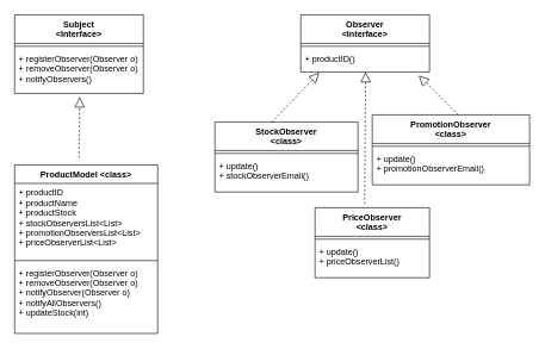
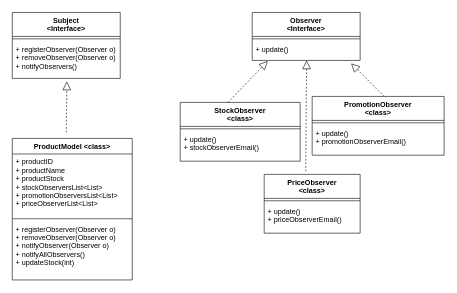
  <mxCell id="0" />
  <mxCell id="1" parent="0" />
  <mxCell id="2" value="Subject&#10;&lt;Interface&gt;" style="swimlane;fontStyle=1;align=center;verticalAlign=top;childLayout=stackLayout;horizontal=1;startSize=40;horizontalStack=0;resizeParent=1;resizeParentMax=0;resizeLast=0;collapsible=1;marginBottom=0;glass=0;" vertex="1" parent="1"><mxGeometry x="20" y="20" width="180" height="110" as="geometry" /></mxCell>
  <mxCell id="3" value="" style="line;strokeWidth=1;fillColor=none;align=left;verticalAlign=middle;spacingTop=-1;spacingLeft=3;spacingRight=3;rotatable=0;labelPosition=right;points=[];portConstraint=eastwest;" vertex="1" parent="2"><mxGeometry y="40" width="180" height="8" as="geometry" /></mxCell>
  <mxCell id="4" value="+ registerObserver(Observer o)&#10;+ removeObserver(Observer o)&#10;+ notifyObservers()" style="text;strokeColor=none;fillColor=none;align=left;verticalAlign=top;spacingLeft=4;spacingRight=4;overflow=hidden;rotatable=0;points=[[0,0.5],[1,0.5]];portConstraint=eastwest;" vertex="1" parent="2"><mxGeometry y="48" width="180" height="62" as="geometry" /></mxCell>
  <mxCell id="5" value="Observer&#10;&lt;Interface&gt;" style="swimlane;fontStyle=1;align=center;verticalAlign=top;childLayout=stackLayout;horizontal=1;startSize=40;horizontalStack=0;resizeParent=1;resizeParentMax=0;resizeLast=0;collapsible=1;marginBottom=0;glass=0;" vertex="1" parent="1"><mxGeometry x="420" y="20" width="180" height="80" as="geometry" /></mxCell>
  <mxCell id="6" value="" style="line;strokeWidth=1;fillColor=none;align=left;verticalAlign=middle;spacingTop=-1;spacingLeft=3;spacingRight=3;rotatable=0;labelPosition=right;points=[];portConstraint=eastwest;" vertex="1" parent="5"><mxGeometry y="40" width="180" height="8" as="geometry" /></mxCell>
- <mxCell id="7" value="+ productID()" style="text;strokeColor=none;fillColor=none;align=left;verticalAlign=top;spacingLeft=4;spacingRight=4;overflow=hidden;rotatable=0;points=[[0,0.5],[1,0.5]];portConstraint=eastwest;" vertex="1" parent="5"><mxGeometry y="48" width="180" height="32" as="geometry" /></mxCell>
+ <mxCell id="7" value="+ update()" style="text;strokeColor=none;fillColor=none;align=left;verticalAlign=top;spacingLeft=4;spacingRight=4;overflow=hidden;rotatable=0;points=[[0,0.5],[1,0.5]];portConstraint=eastwest;" vertex="1" parent="5"><mxGeometry y="48" width="180" height="32" as="geometry" /></mxCell>
  <mxCell id="8" value="ProductModel &lt;class&gt;" style="swimlane;fontStyle=1;align=center;verticalAlign=top;childLayout=stackLayout;horizontal=1;startSize=26;horizontalStack=0;resizeParent=1;resizeParentMax=0;resizeLast=0;collapsible=1;marginBottom=0;glass=0;" vertex="1" parent="1"><mxGeometry x="20" y="230" width="200" height="236" as="geometry" /></mxCell>
  <mxCell id="9" value="+ productID&#10;+ productName&#10;+ productStock&#10;+ stockObserversList&lt;List&gt;&#10;+ promotionObserversList&lt;List&gt;&#10;+ priceObserverList&lt;List&gt;&#10;" style="text;strokeColor=none;fillColor=none;align=left;verticalAlign=top;spacingLeft=4;spacingRight=4;overflow=hidden;rotatable=0;points=[[0,0.5],[1,0.5]];portConstraint=eastwest;" vertex="1" parent="8"><mxGeometry y="26" width="200" height="104" as="geometry" /></mxCell>
  <mxCell id="10" value="" style="line;strokeWidth=1;fillColor=none;align=left;verticalAlign=middle;spacingTop=-1;spacingLeft=3;spacingRight=3;rotatable=0;labelPosition=right;points=[];portConstraint=eastwest;" vertex="1" parent="8"><mxGeometry y="130" width="200" height="8" as="geometry" /></mxCell>
  <mxCell id="11" value="+ registerObserver(Observer o)&#10;+ removeObserver(Observer o)&#10;+ notifyObserver(Observer o)&#10;+ notifyAllObservers()&#10;+ updateStock(int)&#10;" style="text;strokeColor=none;fillColor=none;align=left;verticalAlign=top;spacingLeft=4;spacingRight=4;overflow=hidden;rotatable=0;points=[[0,0.5],[1,0.5]];portConstraint=eastwest;" vertex="1" parent="8"><mxGeometry y="138" width="200" height="98" as="geometry" /></mxCell>
  <mxCell id="12" value="" style="endArrow=block;dashed=1;endFill=0;endSize=12;html=1;entryX=0.506;entryY=1.081;entryDx=0;entryDy=0;entryPerimeter=0;" edge="1" parent="1" target="4"><mxGeometry width="160" relative="1" as="geometry"><mxPoint x="110" y="220" as="sourcePoint" /><mxPoint x="270" y="220" as="targetPoint" /></mxGeometry></mxCell>
  <mxCell id="13" value="StockObserver&#10;&lt;class&gt;" style="swimlane;fontStyle=1;align=center;verticalAlign=top;childLayout=stackLayout;horizontal=1;startSize=40;horizontalStack=0;resizeParent=1;resizeParentMax=0;resizeLast=0;collapsible=1;marginBottom=0;glass=0;" vertex="1" parent="1"><mxGeometry x="300" y="170" width="200" height="98" as="geometry" /></mxCell>
  <mxCell id="14" value="" style="line;strokeWidth=1;fillColor=none;align=left;verticalAlign=middle;spacingTop=-1;spacingLeft=3;spacingRight=3;rotatable=0;labelPosition=right;points=[];portConstraint=eastwest;" vertex="1" parent="13"><mxGeometry y="40" width="200" height="8" as="geometry" /></mxCell>
  <mxCell id="15" value="+ update()&#10;+ stockObserverEmail()" style="text;strokeColor=none;fillColor=none;align=left;verticalAlign=top;spacingLeft=4;spacingRight=4;overflow=hidden;rotatable=0;points=[[0,0.5],[1,0.5]];portConstraint=eastwest;" vertex="1" parent="13"><mxGeometry y="48" width="200" height="50" as="geometry" /></mxCell>
  <mxCell id="16" value="PriceObserver&#10;&lt;class&gt;" style="swimlane;fontStyle=1;align=center;verticalAlign=top;childLayout=stackLayout;horizontal=1;startSize=40;horizontalStack=0;resizeParent=1;resizeParentMax=0;resizeLast=0;collapsible=1;marginBottom=0;glass=0;" vertex="1" parent="1"><mxGeometry x="440" y="290" width="160" height="98" as="geometry" /></mxCell>
  <mxCell id="17" value="" style="line;strokeWidth=1;fillColor=none;align=left;verticalAlign=middle;spacingTop=-1;spacingLeft=3;spacingRight=3;rotatable=0;labelPosition=right;points=[];portConstraint=eastwest;" vertex="1" parent="16"><mxGeometry y="40" width="160" height="8" as="geometry" /></mxCell>
- <mxCell id="18" value="+ update()&#10;+ priceObserverList()" style="text;strokeColor=none;fillColor=none;align=left;verticalAlign=top;spacingLeft=4;spacingRight=4;overflow=hidden;rotatable=0;points=[[0,0.5],[1,0.5]];portConstraint=eastwest;" vertex="1" parent="16"><mxGeometry y="48" width="160" height="50" as="geometry" /></mxCell>
+ <mxCell id="18" value="+ update()&#10;+ priceObserverEmail()" style="text;strokeColor=none;fillColor=none;align=left;verticalAlign=top;spacingLeft=4;spacingRight=4;overflow=hidden;rotatable=0;points=[[0,0.5],[1,0.5]];portConstraint=eastwest;" vertex="1" parent="16"><mxGeometry y="48" width="160" height="50" as="geometry" /></mxCell>
  <mxCell id="19" value="PromotionObserver&#10;&lt;class&gt;" style="swimlane;fontStyle=1;align=center;verticalAlign=top;childLayout=stackLayout;horizontal=1;startSize=40;horizontalStack=0;resizeParent=1;resizeParentMax=0;resizeLast=0;collapsible=1;marginBottom=0;glass=0;" vertex="1" parent="1"><mxGeometry x="520" y="160" width="220" height="98" as="geometry" /></mxCell>
  <mxCell id="20" value="" style="line;strokeWidth=1;fillColor=none;align=left;verticalAlign=middle;spacingTop=-1;spacingLeft=3;spacingRight=3;rotatable=0;labelPosition=right;points=[];portConstraint=eastwest;" vertex="1" parent="19"><mxGeometry y="40" width="220" height="8" as="geometry" /></mxCell>
  <mxCell id="21" value="+ update()&#10;+ promotionObserverEmail()" style="text;strokeColor=none;fillColor=none;align=left;verticalAlign=top;spacingLeft=4;spacingRight=4;overflow=hidden;rotatable=0;points=[[0,0.5],[1,0.5]];portConstraint=eastwest;" vertex="1" parent="19"><mxGeometry y="48" width="220" height="50" as="geometry" /></mxCell>
  <mxCell id="22" value="" style="endArrow=block;dashed=1;endFill=0;endSize=12;html=1;entryX=0.144;entryY=1.031;entryDx=0;entryDy=0;entryPerimeter=0;" edge="1" parent="1" target="7"><mxGeometry width="160" relative="1" as="geometry"><mxPoint x="379.46" y="170" as="sourcePoint" /><mxPoint x="380.54" y="85.022" as="targetPoint" /></mxGeometry></mxCell>
  <mxCell id="23" value="" style="endArrow=block;dashed=1;endFill=0;endSize=12;html=1;entryX=0.917;entryY=1.156;entryDx=0;entryDy=0;entryPerimeter=0;" edge="1" parent="1" target="7"><mxGeometry width="160" relative="1" as="geometry"><mxPoint x="640" y="160" as="sourcePoint" /><mxPoint x="641.08" y="75.022" as="targetPoint" /></mxGeometry></mxCell>
  <mxCell id="24" value="" style="endArrow=block;dashed=1;endFill=0;endSize=12;html=1;" edge="1" parent="1"><mxGeometry width="160" relative="1" as="geometry"><mxPoint x="509.23" y="284.98" as="sourcePoint" /><mxPoint x="510.77" y="100" as="targetPoint" /></mxGeometry></mxCell>
